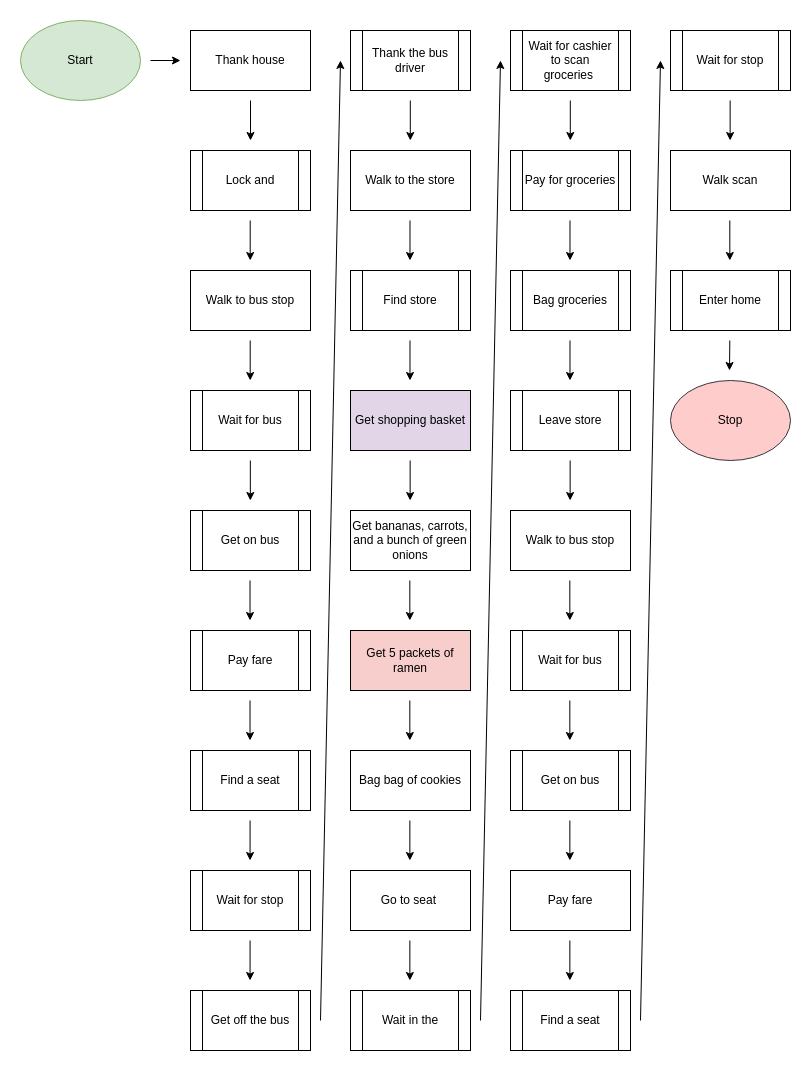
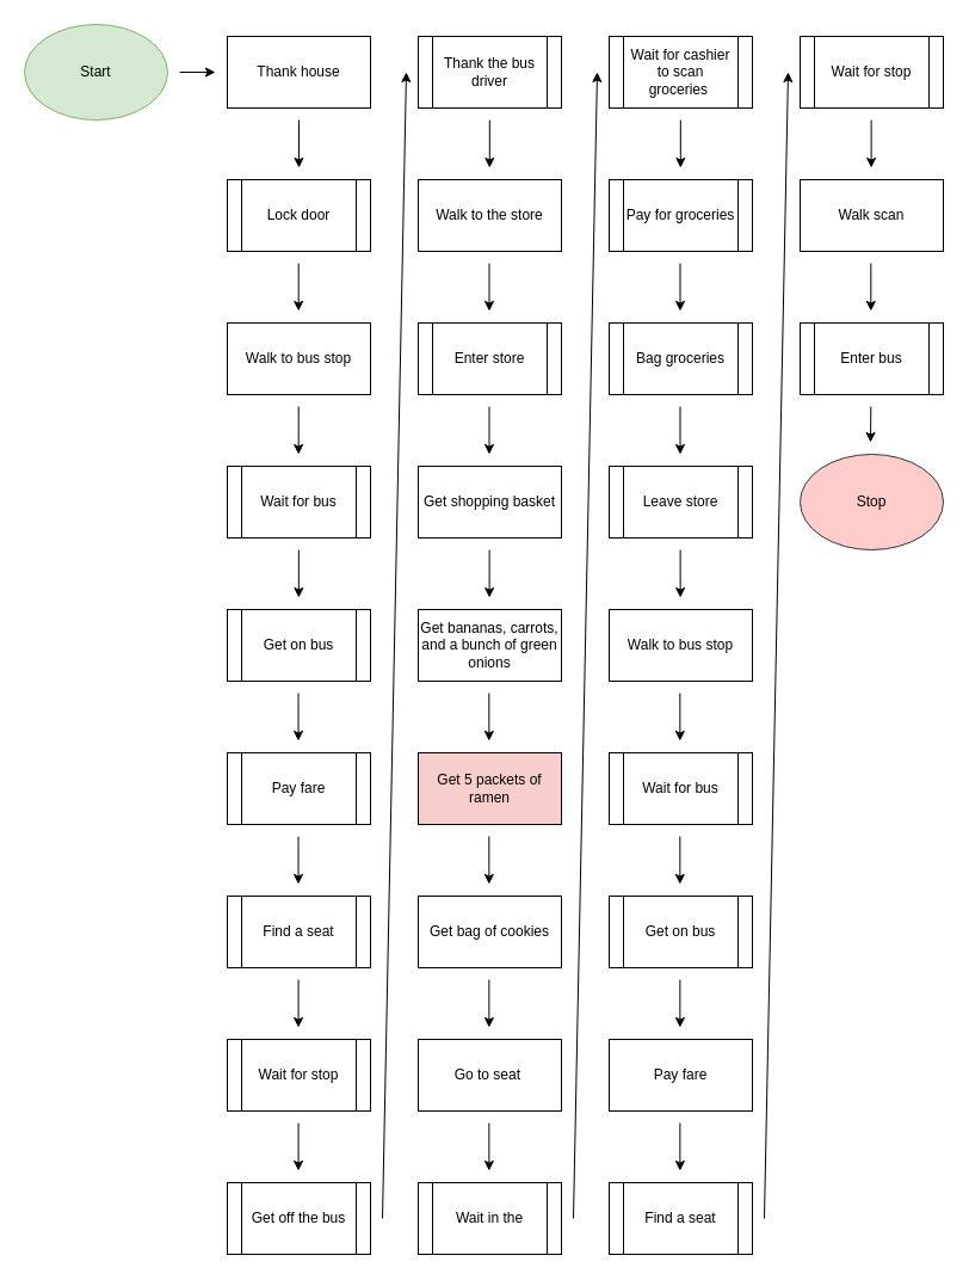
  <mxCell id="0" />
  <mxCell id="1" parent="0" />
  <mxCell id="2" value="Start" style="ellipse;whiteSpace=wrap;html=1;fillColor=#d5e8d4;strokeColor=#82b366;" vertex="1" parent="1"><mxGeometry x="20" y="20" width="120" height="80" as="geometry" /></mxCell>
  <mxCell id="3" value="Thank house" style="rounded=0;whiteSpace=wrap;html=1;" vertex="1" parent="1"><mxGeometry x="190" y="30" width="120" height="60" as="geometry" /></mxCell>
- <mxCell id="4" value="Lock and" style="shape=process;whiteSpace=wrap;html=1;backgroundOutline=1;" vertex="1" parent="1"><mxGeometry x="190" y="150" width="120" height="60" as="geometry" /></mxCell>
+ <mxCell id="4" value="Lock door" style="shape=process;whiteSpace=wrap;html=1;backgroundOutline=1;" vertex="1" parent="1"><mxGeometry x="190" y="150" width="120" height="60" as="geometry" /></mxCell>
  <mxCell id="5" value="Walk to bus stop" style="rounded=0;whiteSpace=wrap;html=1;" vertex="1" parent="1"><mxGeometry x="190" y="270" width="120" height="60" as="geometry" /></mxCell>
  <mxCell id="6" value="Find a seat" style="shape=process;whiteSpace=wrap;html=1;backgroundOutline=1;" vertex="1" parent="1"><mxGeometry x="190" y="750" width="120" height="60" as="geometry" /></mxCell>
  <mxCell id="7" value="Thank the bus driver" style="shape=process;whiteSpace=wrap;html=1;backgroundOutline=1;" vertex="1" parent="1"><mxGeometry x="350" y="30" width="120" height="60" as="geometry" /></mxCell>
  <mxCell id="8" value="Walk to the store" style="rounded=0;whiteSpace=wrap;html=1;" vertex="1" parent="1"><mxGeometry x="350" y="150" width="120" height="60" as="geometry" /></mxCell>
- <mxCell id="9" value="Get shopping basket" style="rounded=0;whiteSpace=wrap;html=1;fillColor=#e1d5e7;" vertex="1" parent="1"><mxGeometry x="350" y="390" width="120" height="60" as="geometry" /></mxCell>
- <mxCell id="10" value="Find store" style="shape=process;whiteSpace=wrap;html=1;backgroundOutline=1;" vertex="1" parent="1"><mxGeometry x="350" y="270" width="120" height="60" as="geometry" /></mxCell>
+ <mxCell id="9" value="Get shopping basket" style="rounded=0;whiteSpace=wrap;html=1;" vertex="1" parent="1"><mxGeometry x="350" y="390" width="120" height="60" as="geometry" /></mxCell>
+ <mxCell id="10" value="Enter store" style="shape=process;whiteSpace=wrap;html=1;backgroundOutline=1;" vertex="1" parent="1"><mxGeometry x="350" y="270" width="120" height="60" as="geometry" /></mxCell>
  <mxCell id="11" value="Get bananas, carrots, and a bunch of green onions" style="rounded=0;whiteSpace=wrap;html=1;" vertex="1" parent="1"><mxGeometry x="350" y="510" width="120" height="60" as="geometry" /></mxCell>
  <mxCell id="12" value="Get 5 packets of ramen" style="rounded=0;whiteSpace=wrap;html=1;fillColor=#f8cecc;" vertex="1" parent="1"><mxGeometry x="350" y="630" width="120" height="60" as="geometry" /></mxCell>
- <mxCell id="13" value="Bag bag of cookies" style="rounded=0;whiteSpace=wrap;html=1;" vertex="1" parent="1"><mxGeometry x="350" y="750" width="120" height="60" as="geometry" /></mxCell>
+ <mxCell id="13" value="Get bag of cookies" style="rounded=0;whiteSpace=wrap;html=1;" vertex="1" parent="1"><mxGeometry x="350" y="750" width="120" height="60" as="geometry" /></mxCell>
  <mxCell id="14" value="Go to seat&amp;nbsp;" style="rounded=0;whiteSpace=wrap;html=1;" vertex="1" parent="1"><mxGeometry x="350" y="870" width="120" height="60" as="geometry" /></mxCell>
  <mxCell id="15" value="Wait for cashier to scan groceries&amp;nbsp;" style="rounded=0;whiteSpace=wrap;html=1;" vertex="1" parent="1"><mxGeometry x="510" y="30" width="120" height="60" as="geometry" /></mxCell>
  <mxCell id="16" value="Pay for groceries" style="rounded=0;whiteSpace=wrap;html=1;" vertex="1" parent="1"><mxGeometry x="510" y="150" width="120" height="60" as="geometry" /></mxCell>
  <mxCell id="17" value="Bag groceries" style="rounded=0;whiteSpace=wrap;html=1;" vertex="1" parent="1"><mxGeometry x="510" y="270" width="120" height="60" as="geometry" /></mxCell>
  <mxCell id="18" value="Walk to bus stop" style="rounded=0;whiteSpace=wrap;html=1;" vertex="1" parent="1"><mxGeometry x="510" y="510" width="120" height="60" as="geometry" /></mxCell>
  <mxCell id="19" value="Pay fare" style="rounded=0;whiteSpace=wrap;html=1;" vertex="1" parent="1"><mxGeometry x="510" y="870" width="120" height="60" as="geometry" /></mxCell>
  <mxCell id="20" value="Find a seat" style="shape=process;whiteSpace=wrap;html=1;backgroundOutline=1;" vertex="1" parent="1"><mxGeometry x="510" y="990" width="120" height="60" as="geometry" /></mxCell>
  <mxCell id="21" value="Wait for stop" style="rounded=0;whiteSpace=wrap;html=1;" vertex="1" parent="1"><mxGeometry x="670" y="30" width="120" height="60" as="geometry" /></mxCell>
  <mxCell id="22" value="Wait for bus" style="shape=process;whiteSpace=wrap;html=1;backgroundOutline=1;" vertex="1" parent="1"><mxGeometry x="190" y="390" width="120" height="60" as="geometry" /></mxCell>
  <mxCell id="23" value="Get on bus" style="shape=process;whiteSpace=wrap;html=1;backgroundOutline=1;" vertex="1" parent="1"><mxGeometry x="190" y="510" width="120" height="60" as="geometry" /></mxCell>
  <mxCell id="24" value="Pay fare" style="shape=process;whiteSpace=wrap;html=1;backgroundOutline=1;" vertex="1" parent="1"><mxGeometry x="190" y="630" width="120" height="60" as="geometry" /></mxCell>
  <mxCell id="25" value="Wait for stop" style="shape=process;whiteSpace=wrap;html=1;backgroundOutline=1;" vertex="1" parent="1"><mxGeometry x="190" y="870" width="120" height="60" as="geometry" /></mxCell>
  <mxCell id="26" value="Get off the bus" style="shape=process;whiteSpace=wrap;html=1;backgroundOutline=1;" vertex="1" parent="1"><mxGeometry x="190" y="990" width="120" height="60" as="geometry" /></mxCell>
  <mxCell id="27" value="Wait in the" style="shape=process;whiteSpace=wrap;html=1;backgroundOutline=1;" vertex="1" parent="1"><mxGeometry x="350" y="990" width="120" height="60" as="geometry" /></mxCell>
  <mxCell id="28" value="Wait for cashier to scan groceries&amp;nbsp;" style="shape=process;whiteSpace=wrap;html=1;backgroundOutline=1;" vertex="1" parent="1"><mxGeometry x="510" y="30" width="120" height="60" as="geometry" /></mxCell>
  <mxCell id="29" value="Pay for groceries" style="shape=process;whiteSpace=wrap;html=1;backgroundOutline=1;" vertex="1" parent="1"><mxGeometry x="510" y="150" width="120" height="60" as="geometry" /></mxCell>
  <mxCell id="30" value="Bag groceries" style="shape=process;whiteSpace=wrap;html=1;backgroundOutline=1;" vertex="1" parent="1"><mxGeometry x="510" y="270" width="120" height="60" as="geometry" /></mxCell>
  <mxCell id="31" value="Leave store" style="shape=process;whiteSpace=wrap;html=1;backgroundOutline=1;" vertex="1" parent="1"><mxGeometry x="510" y="390" width="120" height="60" as="geometry" /></mxCell>
  <mxCell id="32" value="Wait for bus" style="shape=process;whiteSpace=wrap;html=1;backgroundOutline=1;" vertex="1" parent="1"><mxGeometry x="510" y="630" width="120" height="60" as="geometry" /></mxCell>
  <mxCell id="33" value="Get on bus" style="shape=process;whiteSpace=wrap;html=1;backgroundOutline=1;" vertex="1" parent="1"><mxGeometry x="510" y="750" width="120" height="60" as="geometry" /></mxCell>
  <mxCell id="34" value="Wait for stop" style="shape=process;whiteSpace=wrap;html=1;backgroundOutline=1;" vertex="1" parent="1"><mxGeometry x="670" y="30" width="120" height="60" as="geometry" /></mxCell>
  <mxCell id="35" value="Walk scan" style="rounded=0;whiteSpace=wrap;html=1;" vertex="1" parent="1"><mxGeometry x="670" y="150" width="120" height="60" as="geometry" /></mxCell>
  <mxCell id="36" value="Stop" style="ellipse;whiteSpace=wrap;html=1;fillColor=#ffcccc;strokeColor=#36393d;" vertex="1" parent="1"><mxGeometry x="670" y="380" width="120" height="80" as="geometry" /></mxCell>
- <mxCell id="37" value="Enter home" style="shape=process;whiteSpace=wrap;html=1;backgroundOutline=1;" vertex="1" parent="1"><mxGeometry x="670" y="270" width="120" height="60" as="geometry" /></mxCell>
+ <mxCell id="37" value="Enter bus" style="shape=process;whiteSpace=wrap;html=1;backgroundOutline=1;" vertex="1" parent="1"><mxGeometry x="670" y="270" width="120" height="60" as="geometry" /></mxCell>
  <mxCell id="38" value="" style="endArrow=classic;html=1;rounded=0;" edge="1" parent="1"><mxGeometry width="50" height="50" relative="1" as="geometry"><mxPoint x="320" y="1020" as="sourcePoint" /><mxPoint x="340" y="60" as="targetPoint" /></mxGeometry></mxCell>
  <mxCell id="39" value="" style="endArrow=classic;html=1;rounded=0;" edge="1" parent="1"><mxGeometry width="50" height="50" relative="1" as="geometry"><mxPoint x="480" y="1020" as="sourcePoint" /><mxPoint x="500" y="60" as="targetPoint" /></mxGeometry></mxCell>
  <mxCell id="40" value="" style="endArrow=classic;html=1;rounded=0;" edge="1" parent="1"><mxGeometry width="50" height="50" relative="1" as="geometry"><mxPoint x="640" y="1020" as="sourcePoint" /><mxPoint x="660" y="60" as="targetPoint" /></mxGeometry></mxCell>
  <mxCell id="41" value="" style="endArrow=classic;html=1;rounded=0;" edge="1" parent="1"><mxGeometry width="50" height="50" relative="1" as="geometry"><mxPoint x="150" y="60" as="sourcePoint" /><mxPoint x="180" y="60" as="targetPoint" /></mxGeometry></mxCell>
  <mxCell id="42" value="" style="endArrow=classic;html=1;rounded=0;" edge="1" parent="1"><mxGeometry width="50" height="50" relative="1" as="geometry"><mxPoint x="250" y="100" as="sourcePoint" /><mxPoint x="250" y="140" as="targetPoint" /></mxGeometry></mxCell>
  <mxCell id="43" value="" style="endArrow=classic;html=1;rounded=0;" edge="1" parent="1"><mxGeometry width="50" height="50" relative="1" as="geometry"><mxPoint x="249.69" y="220" as="sourcePoint" /><mxPoint x="249.69" y="260" as="targetPoint" /></mxGeometry></mxCell>
  <mxCell id="44" value="" style="endArrow=classic;html=1;rounded=0;" edge="1" parent="1"><mxGeometry width="50" height="50" relative="1" as="geometry"><mxPoint x="249.69" y="340" as="sourcePoint" /><mxPoint x="249.69" y="380" as="targetPoint" /></mxGeometry></mxCell>
  <mxCell id="45" value="" style="endArrow=classic;html=1;rounded=0;" edge="1" parent="1"><mxGeometry width="50" height="50" relative="1" as="geometry"><mxPoint x="249.84" y="460" as="sourcePoint" /><mxPoint x="249.84" y="500" as="targetPoint" /></mxGeometry></mxCell>
  <mxCell id="46" value="" style="endArrow=classic;html=1;rounded=0;" edge="1" parent="1"><mxGeometry width="50" height="50" relative="1" as="geometry"><mxPoint x="249.53" y="580" as="sourcePoint" /><mxPoint x="249.53" y="620" as="targetPoint" /></mxGeometry></mxCell>
  <mxCell id="47" value="" style="endArrow=classic;html=1;rounded=0;" edge="1" parent="1"><mxGeometry width="50" height="50" relative="1" as="geometry"><mxPoint x="249.53" y="700" as="sourcePoint" /><mxPoint x="249.53" y="740" as="targetPoint" /></mxGeometry></mxCell>
  <mxCell id="48" value="" style="endArrow=classic;html=1;rounded=0;" edge="1" parent="1"><mxGeometry width="50" height="50" relative="1" as="geometry"><mxPoint x="249.57" y="820" as="sourcePoint" /><mxPoint x="249.57" y="860" as="targetPoint" /></mxGeometry></mxCell>
  <mxCell id="49" value="" style="endArrow=classic;html=1;rounded=0;" edge="1" parent="1"><mxGeometry width="50" height="50" relative="1" as="geometry"><mxPoint x="249.57" y="940" as="sourcePoint" /><mxPoint x="249.57" y="980" as="targetPoint" /></mxGeometry></mxCell>
  <mxCell id="50" value="" style="endArrow=classic;html=1;rounded=0;" edge="1" parent="1"><mxGeometry width="50" height="50" relative="1" as="geometry"><mxPoint x="409.8" y="100" as="sourcePoint" /><mxPoint x="409.8" y="140" as="targetPoint" /></mxGeometry></mxCell>
  <mxCell id="51" value="" style="endArrow=classic;html=1;rounded=0;" edge="1" parent="1"><mxGeometry width="50" height="50" relative="1" as="geometry"><mxPoint x="409.49" y="220" as="sourcePoint" /><mxPoint x="409.49" y="260" as="targetPoint" /></mxGeometry></mxCell>
  <mxCell id="52" value="" style="endArrow=classic;html=1;rounded=0;" edge="1" parent="1"><mxGeometry width="50" height="50" relative="1" as="geometry"><mxPoint x="409.49" y="340" as="sourcePoint" /><mxPoint x="409.49" y="380" as="targetPoint" /></mxGeometry></mxCell>
  <mxCell id="53" value="" style="endArrow=classic;html=1;rounded=0;" edge="1" parent="1"><mxGeometry width="50" height="50" relative="1" as="geometry"><mxPoint x="409.64" y="460" as="sourcePoint" /><mxPoint x="409.64" y="500" as="targetPoint" /></mxGeometry></mxCell>
  <mxCell id="54" value="" style="endArrow=classic;html=1;rounded=0;" edge="1" parent="1"><mxGeometry width="50" height="50" relative="1" as="geometry"><mxPoint x="409.33" y="580" as="sourcePoint" /><mxPoint x="409.33" y="620" as="targetPoint" /></mxGeometry></mxCell>
  <mxCell id="55" value="" style="endArrow=classic;html=1;rounded=0;" edge="1" parent="1"><mxGeometry width="50" height="50" relative="1" as="geometry"><mxPoint x="409.33" y="700" as="sourcePoint" /><mxPoint x="409.33" y="740" as="targetPoint" /></mxGeometry></mxCell>
  <mxCell id="56" value="" style="endArrow=classic;html=1;rounded=0;" edge="1" parent="1"><mxGeometry width="50" height="50" relative="1" as="geometry"><mxPoint x="409.37" y="820" as="sourcePoint" /><mxPoint x="409.37" y="860" as="targetPoint" /></mxGeometry></mxCell>
  <mxCell id="57" value="" style="endArrow=classic;html=1;rounded=0;" edge="1" parent="1"><mxGeometry width="50" height="50" relative="1" as="geometry"><mxPoint x="409.37" y="940" as="sourcePoint" /><mxPoint x="409.37" y="980" as="targetPoint" /></mxGeometry></mxCell>
  <mxCell id="58" value="" style="endArrow=classic;html=1;rounded=0;" edge="1" parent="1"><mxGeometry width="50" height="50" relative="1" as="geometry"><mxPoint x="569.8" y="100" as="sourcePoint" /><mxPoint x="569.8" y="140" as="targetPoint" /></mxGeometry></mxCell>
  <mxCell id="59" value="" style="endArrow=classic;html=1;rounded=0;" edge="1" parent="1"><mxGeometry width="50" height="50" relative="1" as="geometry"><mxPoint x="569.49" y="220" as="sourcePoint" /><mxPoint x="569.49" y="260" as="targetPoint" /></mxGeometry></mxCell>
  <mxCell id="60" value="" style="endArrow=classic;html=1;rounded=0;" edge="1" parent="1"><mxGeometry width="50" height="50" relative="1" as="geometry"><mxPoint x="569.49" y="340" as="sourcePoint" /><mxPoint x="569.49" y="380" as="targetPoint" /></mxGeometry></mxCell>
  <mxCell id="61" value="" style="endArrow=classic;html=1;rounded=0;" edge="1" parent="1"><mxGeometry width="50" height="50" relative="1" as="geometry"><mxPoint x="569.64" y="460" as="sourcePoint" /><mxPoint x="569.64" y="500" as="targetPoint" /></mxGeometry></mxCell>
  <mxCell id="62" value="" style="endArrow=classic;html=1;rounded=0;" edge="1" parent="1"><mxGeometry width="50" height="50" relative="1" as="geometry"><mxPoint x="569.33" y="580" as="sourcePoint" /><mxPoint x="569.33" y="620" as="targetPoint" /></mxGeometry></mxCell>
  <mxCell id="63" value="" style="endArrow=classic;html=1;rounded=0;" edge="1" parent="1"><mxGeometry width="50" height="50" relative="1" as="geometry"><mxPoint x="569.33" y="700" as="sourcePoint" /><mxPoint x="569.33" y="740" as="targetPoint" /></mxGeometry></mxCell>
  <mxCell id="64" value="" style="endArrow=classic;html=1;rounded=0;" edge="1" parent="1"><mxGeometry width="50" height="50" relative="1" as="geometry"><mxPoint x="569.37" y="820" as="sourcePoint" /><mxPoint x="569.37" y="860" as="targetPoint" /></mxGeometry></mxCell>
  <mxCell id="65" value="" style="endArrow=classic;html=1;rounded=0;" edge="1" parent="1"><mxGeometry width="50" height="50" relative="1" as="geometry"><mxPoint x="569.37" y="940" as="sourcePoint" /><mxPoint x="569.37" y="980" as="targetPoint" /></mxGeometry></mxCell>
  <mxCell id="66" value="" style="endArrow=classic;html=1;rounded=0;" edge="1" parent="1"><mxGeometry width="50" height="50" relative="1" as="geometry"><mxPoint x="729.63" y="100" as="sourcePoint" /><mxPoint x="729.63" y="140" as="targetPoint" /></mxGeometry></mxCell>
  <mxCell id="67" value="" style="endArrow=classic;html=1;rounded=0;" edge="1" parent="1"><mxGeometry width="50" height="50" relative="1" as="geometry"><mxPoint x="729.32" y="220" as="sourcePoint" /><mxPoint x="729.32" y="260" as="targetPoint" /></mxGeometry></mxCell>
  <mxCell id="68" value="" style="endArrow=classic;html=1;rounded=0;" edge="1" parent="1"><mxGeometry width="50" height="50" relative="1" as="geometry"><mxPoint x="729.32" y="340" as="sourcePoint" /><mxPoint x="729" y="370" as="targetPoint" /></mxGeometry></mxCell>
